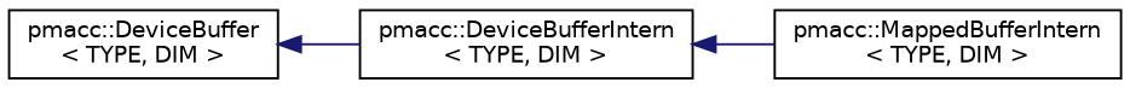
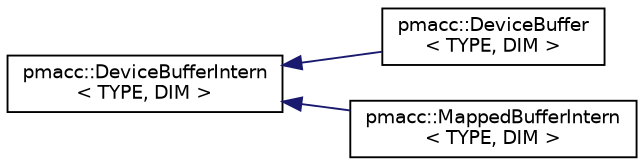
  digraph {
    rankdir=LR
    node [color=black fillcolor=white fontname=Helvetica fontsize=10 shape=record style=filled]
    edge [color=midnightblue dir=back fontname=Helvetica fontsize=10 labelfontname=Helvetica labelfontsize=10 style=solid]
    n1 [height=0.2 label="pmacc::DeviceBuffer\l\< TYPE, DIM \>" width=0.4]
    n2 [height=0.2 label="pmacc::DeviceBufferIntern\l\< TYPE, DIM \>" width=0.4]
    n3 [height=0.2 label="pmacc::MappedBufferIntern\l\< TYPE, DIM \>" width=0.4]
-   n1 -> n2
+   n2 -> n1
    n2 -> n3
  }
